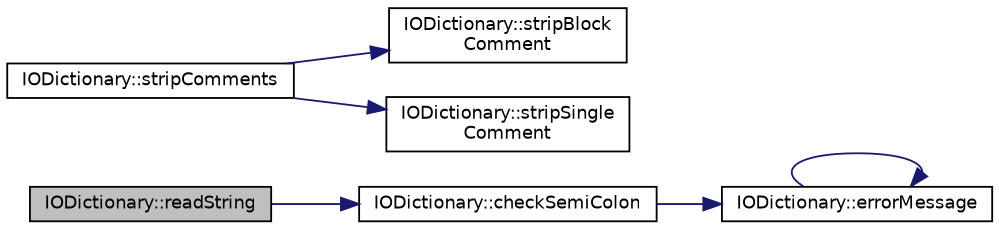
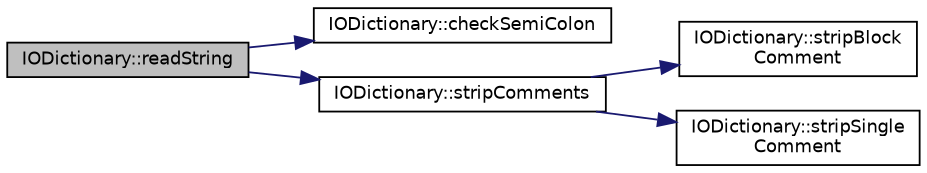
  digraph {
    rankdir=LR
    node [color=black fillcolor=white fontname=Helvetica fontsize=10 shape=record style=filled]
    edge [color=midnightblue fontname=Helvetica fontsize=10 labelfontname=Helvetica labelfontsize=10 style=solid]
    n1 [fillcolor=grey75 fontcolor=black height=0.2 label="IODictionary::readString" width=0.4]
    n2 [height=0.2 label="IODictionary::checkSemiColon" width=0.4]
    n3 [height=0.2 label="IODictionary::stripComments" width=0.4]
-   n4 [height=0.2 label="IODictionary::errorMessage" width=0.4]
    n5 [height=0.2 label="IODictionary::stripBlock\lComment" width=0.4]
    n6 [height=0.2 label="IODictionary::stripSingle\lComment" width=0.4]
    n1 -> n2
-   n2 -> n4
+   n1 -> n3
    n3 -> n5
    n3 -> n6
-   n4 -> n4
  }
